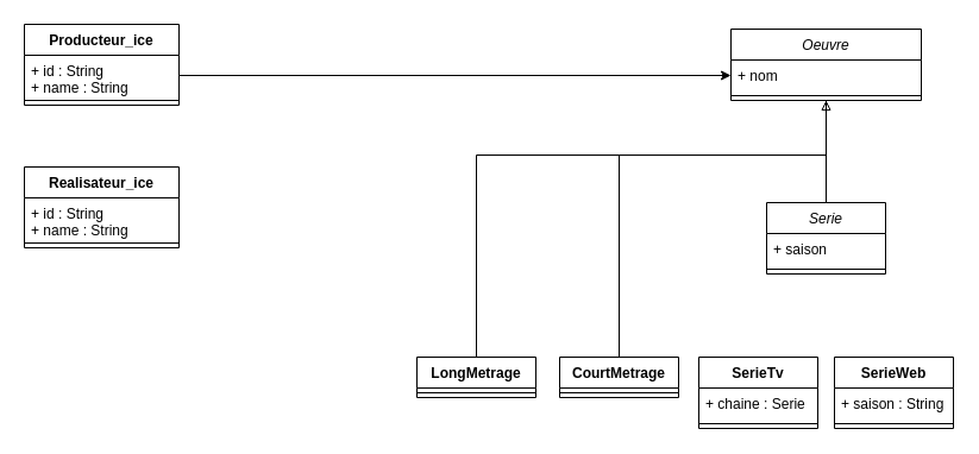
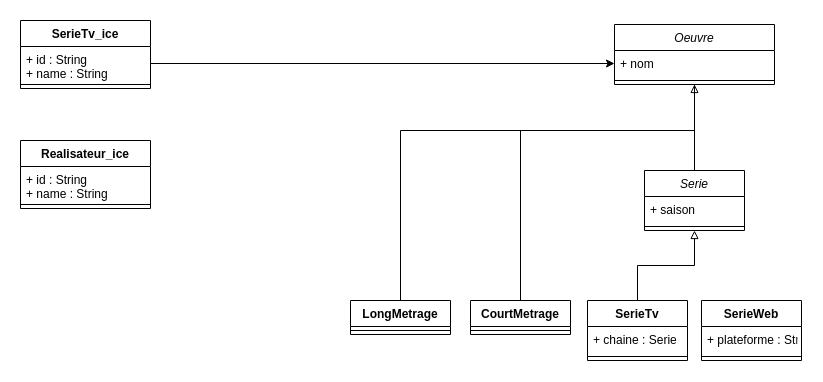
  <mxCell id="0" />
  <mxCell id="1" parent="0" />
  <mxCell id="2" value="Oeuvre" style="swimlane;fontStyle=2;align=center;verticalAlign=top;childLayout=stackLayout;horizontal=1;startSize=26;horizontalStack=0;resizeParent=1;resizeParentMax=0;resizeLast=0;collapsible=1;marginBottom=0;" vertex="1" parent="1"><mxGeometry x="614" y="24" width="160" height="60" as="geometry"><mxRectangle x="280" y="200" width="80" height="30" as="alternateBounds" /></mxGeometry></mxCell>
  <mxCell id="3" value="+ nom" style="text;strokeColor=none;fillColor=none;align=left;verticalAlign=top;spacingLeft=4;spacingRight=4;overflow=hidden;rotatable=0;points=[[0,0.5],[1,0.5]];portConstraint=eastwest;" vertex="1" parent="2"><mxGeometry y="26" width="160" height="26" as="geometry" /></mxCell>
  <mxCell id="4" value="" style="line;strokeWidth=1;fillColor=none;align=left;verticalAlign=middle;spacingTop=-1;spacingLeft=3;spacingRight=3;rotatable=0;labelPosition=right;points=[];portConstraint=eastwest;strokeColor=inherit;" vertex="1" parent="2"><mxGeometry y="52" width="160" height="8" as="geometry" /></mxCell>
  <mxCell id="5" style="edgeStyle=orthogonalEdgeStyle;rounded=0;orthogonalLoop=1;jettySize=auto;html=1;strokeColor=#000000;endArrow=block;endFill=0;" edge="1" parent="1" source="6" target="2"><mxGeometry relative="1" as="geometry" /></mxCell>
  <mxCell id="6" value="Serie" style="swimlane;fontStyle=2;align=center;verticalAlign=top;childLayout=stackLayout;horizontal=1;startSize=26;horizontalStack=0;resizeParent=1;resizeParentMax=0;resizeLast=0;collapsible=1;marginBottom=0;" vertex="1" parent="1"><mxGeometry x="644" y="170" width="100" height="60" as="geometry" /></mxCell>
  <mxCell id="7" value="+ saison" style="text;strokeColor=none;fillColor=none;align=left;verticalAlign=top;spacingLeft=4;spacingRight=4;overflow=hidden;rotatable=0;points=[[0,0.5],[1,0.5]];portConstraint=eastwest;" vertex="1" parent="6"><mxGeometry y="26" width="100" height="26" as="geometry" /></mxCell>
  <mxCell id="8" value="" style="line;strokeWidth=1;fillColor=none;align=left;verticalAlign=middle;spacingTop=-1;spacingLeft=3;spacingRight=3;rotatable=0;labelPosition=right;points=[];portConstraint=eastwest;strokeColor=inherit;" vertex="1" parent="6"><mxGeometry y="52" width="100" height="8" as="geometry" /></mxCell>
+ <mxCell id="9" style="edgeStyle=orthogonalEdgeStyle;rounded=0;orthogonalLoop=1;jettySize=auto;html=1;strokeColor=#000000;endArrow=block;endFill=0;" edge="1" parent="1" source="10" target="6"><mxGeometry relative="1" as="geometry" /></mxCell>
  <mxCell id="10" value="SerieTv" style="swimlane;fontStyle=1;align=center;verticalAlign=top;childLayout=stackLayout;horizontal=1;startSize=26;horizontalStack=0;resizeParent=1;resizeParentMax=0;resizeLast=0;collapsible=1;marginBottom=0;" vertex="1" parent="1"><mxGeometry x="587" y="300" width="100" height="60" as="geometry" /></mxCell>
  <mxCell id="11" value="+ chaine : Serie" style="text;strokeColor=none;fillColor=none;align=left;verticalAlign=top;spacingLeft=4;spacingRight=4;overflow=hidden;rotatable=0;points=[[0,0.5],[1,0.5]];portConstraint=eastwest;" vertex="1" parent="10"><mxGeometry y="26" width="100" height="26" as="geometry" /></mxCell>
  <mxCell id="12" value="" style="line;strokeWidth=1;fillColor=none;align=left;verticalAlign=middle;spacingTop=-1;spacingLeft=3;spacingRight=3;rotatable=0;labelPosition=right;points=[];portConstraint=eastwest;strokeColor=inherit;" vertex="1" parent="10"><mxGeometry y="52" width="100" height="8" as="geometry" /></mxCell>
  <mxCell id="13" value="SerieWeb" style="swimlane;fontStyle=1;align=center;verticalAlign=top;childLayout=stackLayout;horizontal=1;startSize=26;horizontalStack=0;resizeParent=1;resizeParentMax=0;resizeLast=0;collapsible=1;marginBottom=0;" vertex="1" parent="1"><mxGeometry x="701" y="300" width="100" height="60" as="geometry" /></mxCell>
- <mxCell id="14" value="+ saison : String" style="text;strokeColor=none;fillColor=none;align=left;verticalAlign=top;spacingLeft=4;spacingRight=4;overflow=hidden;rotatable=0;points=[[0,0.5],[1,0.5]];portConstraint=eastwest;" vertex="1" parent="13"><mxGeometry y="26" width="100" height="26" as="geometry" /></mxCell>
+ <mxCell id="14" value="+ plateforme : String" style="text;strokeColor=none;fillColor=none;align=left;verticalAlign=top;spacingLeft=4;spacingRight=4;overflow=hidden;rotatable=0;points=[[0,0.5],[1,0.5]];portConstraint=eastwest;" vertex="1" parent="13"><mxGeometry y="26" width="100" height="26" as="geometry" /></mxCell>
  <mxCell id="15" value="" style="line;strokeWidth=1;fillColor=none;align=left;verticalAlign=middle;spacingTop=-1;spacingLeft=3;spacingRight=3;rotatable=0;labelPosition=right;points=[];portConstraint=eastwest;strokeColor=inherit;" vertex="1" parent="13"><mxGeometry y="52" width="100" height="8" as="geometry" /></mxCell>
  <mxCell id="16" style="edgeStyle=orthogonalEdgeStyle;rounded=0;orthogonalLoop=1;jettySize=auto;html=1;strokeColor=#000000;endArrow=none;endFill=0;" edge="1" parent="1" source="17" target="2"><mxGeometry relative="1" as="geometry"><Array as="points"><mxPoint x="520" y="130" /><mxPoint x="694" y="130" /></Array></mxGeometry></mxCell>
  <mxCell id="17" value="CourtMetrage" style="swimlane;fontStyle=1;align=center;verticalAlign=top;childLayout=stackLayout;horizontal=1;startSize=26;horizontalStack=0;resizeParent=1;resizeParentMax=0;resizeLast=0;collapsible=1;marginBottom=0;" vertex="1" parent="1"><mxGeometry x="470" y="300" width="100" height="34" as="geometry" /></mxCell>
  <mxCell id="18" value="" style="line;strokeWidth=1;fillColor=none;align=left;verticalAlign=middle;spacingTop=-1;spacingLeft=3;spacingRight=3;rotatable=0;labelPosition=right;points=[];portConstraint=eastwest;strokeColor=inherit;" vertex="1" parent="17"><mxGeometry y="26" width="100" height="8" as="geometry" /></mxCell>
  <mxCell id="19" style="edgeStyle=orthogonalEdgeStyle;rounded=0;orthogonalLoop=1;jettySize=auto;html=1;exitX=0.5;exitY=0;exitDx=0;exitDy=0;strokeColor=#000000;endArrow=none;endFill=0;" edge="1" parent="1" source="20" target="2"><mxGeometry relative="1" as="geometry"><Array as="points"><mxPoint x="400" y="130" /><mxPoint x="694" y="130" /></Array></mxGeometry></mxCell>
  <mxCell id="20" value="LongMetrage" style="swimlane;fontStyle=1;align=center;verticalAlign=top;childLayout=stackLayout;horizontal=1;startSize=26;horizontalStack=0;resizeParent=1;resizeParentMax=0;resizeLast=0;collapsible=1;marginBottom=0;" vertex="1" parent="1"><mxGeometry x="350" y="300" width="100" height="34" as="geometry" /></mxCell>
  <mxCell id="21" value="" style="line;strokeWidth=1;fillColor=none;align=left;verticalAlign=middle;spacingTop=-1;spacingLeft=3;spacingRight=3;rotatable=0;labelPosition=right;points=[];portConstraint=eastwest;strokeColor=inherit;" vertex="1" parent="20"><mxGeometry y="26" width="100" height="8" as="geometry" /></mxCell>
  <mxCell id="22" value="Realisateur_ice" style="swimlane;fontStyle=1;align=center;verticalAlign=top;childLayout=stackLayout;horizontal=1;startSize=26;horizontalStack=0;resizeParent=1;resizeParentMax=0;resizeLast=0;collapsible=1;marginBottom=0;" vertex="1" parent="1"><mxGeometry x="20" y="140" width="130" height="68" as="geometry" /></mxCell>
  <mxCell id="23" value="+ id : String&#10;+ name : String" style="text;strokeColor=none;fillColor=none;align=left;verticalAlign=top;spacingLeft=4;spacingRight=4;overflow=hidden;rotatable=0;points=[[0,0.5],[1,0.5]];portConstraint=eastwest;" vertex="1" parent="22"><mxGeometry y="26" width="130" height="34" as="geometry" /></mxCell>
  <mxCell id="24" value="" style="line;strokeWidth=1;fillColor=none;align=left;verticalAlign=middle;spacingTop=-1;spacingLeft=3;spacingRight=3;rotatable=0;labelPosition=right;points=[];portConstraint=eastwest;strokeColor=inherit;" vertex="1" parent="22"><mxGeometry y="60" width="130" height="8" as="geometry" /></mxCell>
- <mxCell id="25" value="Producteur_ice" style="swimlane;fontStyle=1;align=center;verticalAlign=top;childLayout=stackLayout;horizontal=1;startSize=26;horizontalStack=0;resizeParent=1;resizeParentMax=0;resizeLast=0;collapsible=1;marginBottom=0;" vertex="1" parent="1"><mxGeometry x="20" y="20" width="130" height="68" as="geometry" /></mxCell>
+ <mxCell id="25" value="SerieTv_ice" style="swimlane;fontStyle=1;align=center;verticalAlign=top;childLayout=stackLayout;horizontal=1;startSize=26;horizontalStack=0;resizeParent=1;resizeParentMax=0;resizeLast=0;collapsible=1;marginBottom=0;" vertex="1" parent="1"><mxGeometry x="20" y="20" width="130" height="68" as="geometry" /></mxCell>
  <mxCell id="26" value="+ id : String&#10;+ name : String" style="text;strokeColor=none;fillColor=none;align=left;verticalAlign=top;spacingLeft=4;spacingRight=4;overflow=hidden;rotatable=0;points=[[0,0.5],[1,0.5]];portConstraint=eastwest;" vertex="1" parent="25"><mxGeometry y="26" width="130" height="34" as="geometry" /></mxCell>
  <mxCell id="27" value="" style="line;strokeWidth=1;fillColor=none;align=left;verticalAlign=middle;spacingTop=-1;spacingLeft=3;spacingRight=3;rotatable=0;labelPosition=right;points=[];portConstraint=eastwest;strokeColor=inherit;" vertex="1" parent="25"><mxGeometry y="60" width="130" height="8" as="geometry" /></mxCell>
  <mxCell id="28" style="edgeStyle=orthogonalEdgeStyle;rounded=0;orthogonalLoop=1;jettySize=auto;html=1;entryX=0;entryY=0.5;entryDx=0;entryDy=0;strokeColor=#000000;" edge="1" parent="1" source="26" target="3"><mxGeometry relative="1" as="geometry" /></mxCell>
